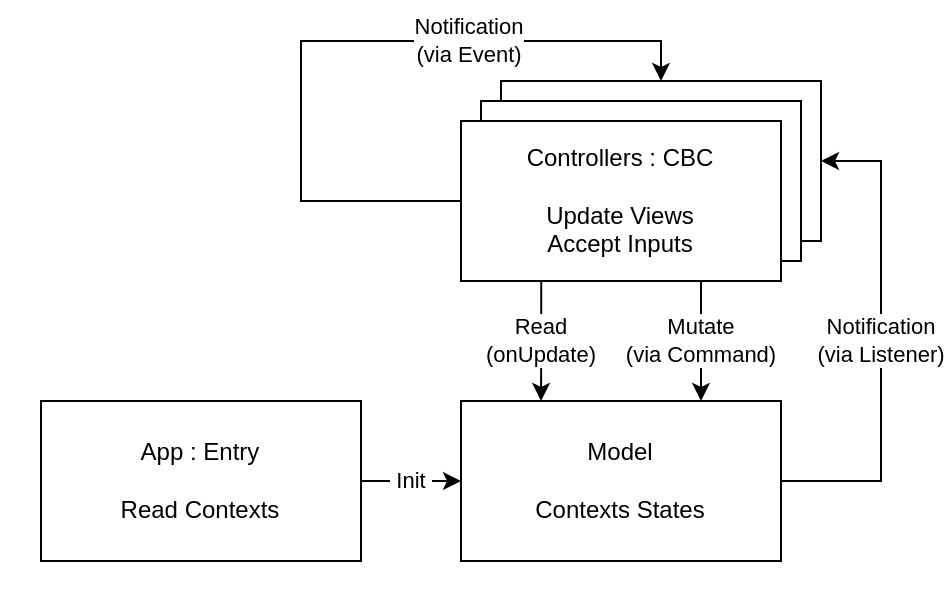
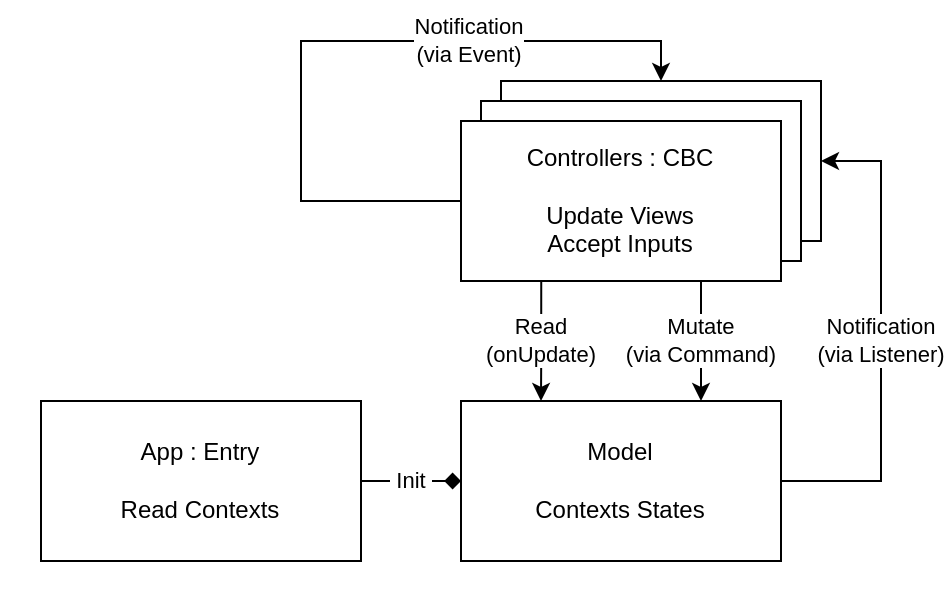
  <mxCell id="0" />
  <mxCell id="1" parent="0" />
  <mxCell id="2" value="Controllers : CBC&lt;div&gt;&lt;br&gt;&lt;/div&gt;&lt;div&gt;Update Views&lt;/div&gt;&lt;div&gt;Accept Inputs&lt;/div&gt;" style="rounded=0;whiteSpace=wrap;html=1;" parent="1" vertex="1"><mxGeometry x="250" y="40" width="160" height="80" as="geometry" /></mxCell>
  <mxCell id="3" value="Controllers : CBC&lt;div&gt;&lt;br&gt;&lt;/div&gt;&lt;div&gt;Update Views&lt;/div&gt;&lt;div&gt;Accept Inputs&lt;/div&gt;" style="rounded=0;whiteSpace=wrap;html=1;" parent="1" vertex="1"><mxGeometry x="240" y="50" width="160" height="80" as="geometry" /></mxCell>
- <mxCell id="4" value="&amp;nbsp;Init&amp;nbsp;" style="edgeStyle=orthogonalEdgeStyle;rounded=0;orthogonalLoop=1;jettySize=auto;html=1;" parent="1" source="5" target="8" edge="1"><mxGeometry relative="1" as="geometry" /></mxCell>
+ <mxCell id="4" value="&amp;nbsp;Init&amp;nbsp;" style="edgeStyle=orthogonalEdgeStyle;rounded=0;orthogonalLoop=1;jettySize=auto;html=1;endArrow=diamond;" parent="1" source="5" target="8" edge="1"><mxGeometry relative="1" as="geometry" /></mxCell>
  <mxCell id="5" value="App : Entry&lt;div&gt;&lt;br&gt;&lt;/div&gt;&lt;div&gt;Read Contexts&lt;/div&gt;" style="rounded=0;whiteSpace=wrap;html=1;" parent="1" vertex="1"><mxGeometry x="20" y="200" width="160" height="80" as="geometry" /></mxCell>
  <mxCell id="6" value="Notification&lt;div&gt;(via Event)&lt;/div&gt;" style="edgeStyle=orthogonalEdgeStyle;rounded=0;orthogonalLoop=1;jettySize=auto;html=1;entryX=0.5;entryY=0;entryDx=0;entryDy=0;" parent="1" source="7" target="2" edge="1"><mxGeometry x="0.357" relative="1" as="geometry"><mxPoint x="310" y="20" as="targetPoint" /><Array as="points"><mxPoint x="150" y="100" /><mxPoint x="150" y="20" /><mxPoint x="330" y="20" /></Array><mxPoint as="offset" /></mxGeometry></mxCell>
  <mxCell id="7" value="Controllers : CBC&lt;div&gt;&lt;br&gt;&lt;/div&gt;&lt;div&gt;Update Views&lt;/div&gt;&lt;div&gt;Accept Inputs&lt;/div&gt;" style="rounded=0;whiteSpace=wrap;html=1;" parent="1" vertex="1"><mxGeometry x="230" y="60" width="160" height="80" as="geometry" /></mxCell>
  <mxCell id="8" value="Model&lt;div&gt;&lt;br&gt;&lt;/div&gt;&lt;div&gt;Contexts States&lt;/div&gt;" style="rounded=0;whiteSpace=wrap;html=1;" parent="1" vertex="1"><mxGeometry x="230" y="200" width="160" height="80" as="geometry" /></mxCell>
  <mxCell id="9" value="Read&lt;div&gt;(onUpdate)&lt;/div&gt;" style="edgeStyle=orthogonalEdgeStyle;rounded=0;orthogonalLoop=1;jettySize=auto;html=1;" parent="1" edge="1"><mxGeometry relative="1" as="geometry"><mxPoint x="270.12" y="140" as="sourcePoint" /><mxPoint x="270" y="200" as="targetPoint" /><Array as="points"><mxPoint x="270" y="180" /><mxPoint x="270" y="180" /></Array></mxGeometry></mxCell>
  <mxCell id="10" value="Notification&lt;div&gt;(via Listener)&lt;/div&gt;" style="edgeStyle=orthogonalEdgeStyle;rounded=0;orthogonalLoop=1;jettySize=auto;html=1;exitX=1;exitY=0.5;exitDx=0;exitDy=0;entryX=1;entryY=0.5;entryDx=0;entryDy=0;" parent="1" source="8" target="2" edge="1"><mxGeometry relative="1" as="geometry"><mxPoint x="350" y="200" as="sourcePoint" /><mxPoint x="350" y="160" as="targetPoint" /><Array as="points"><mxPoint x="440" y="240" /><mxPoint x="440" y="80" /></Array></mxGeometry></mxCell>
  <mxCell id="11" value="&lt;div&gt;Mutate&lt;/div&gt;&lt;div&gt;(via Command)&lt;/div&gt;" style="edgeStyle=orthogonalEdgeStyle;rounded=0;orthogonalLoop=1;jettySize=auto;html=1;" parent="1" edge="1"><mxGeometry relative="1" as="geometry"><mxPoint x="350" y="140" as="sourcePoint" /><mxPoint x="350" y="200" as="targetPoint" /><Array as="points"><mxPoint x="350.25" y="181" /></Array></mxGeometry></mxCell>
